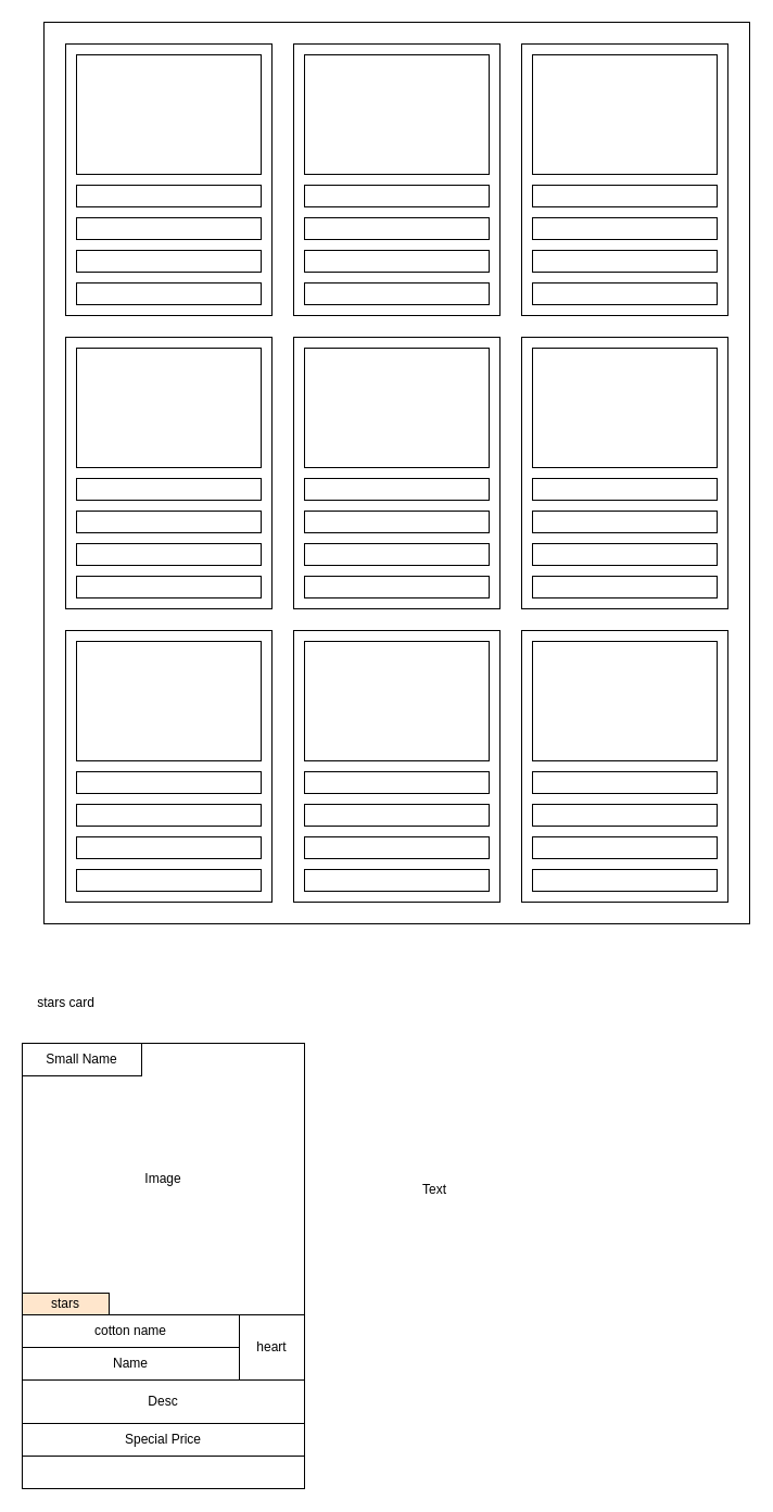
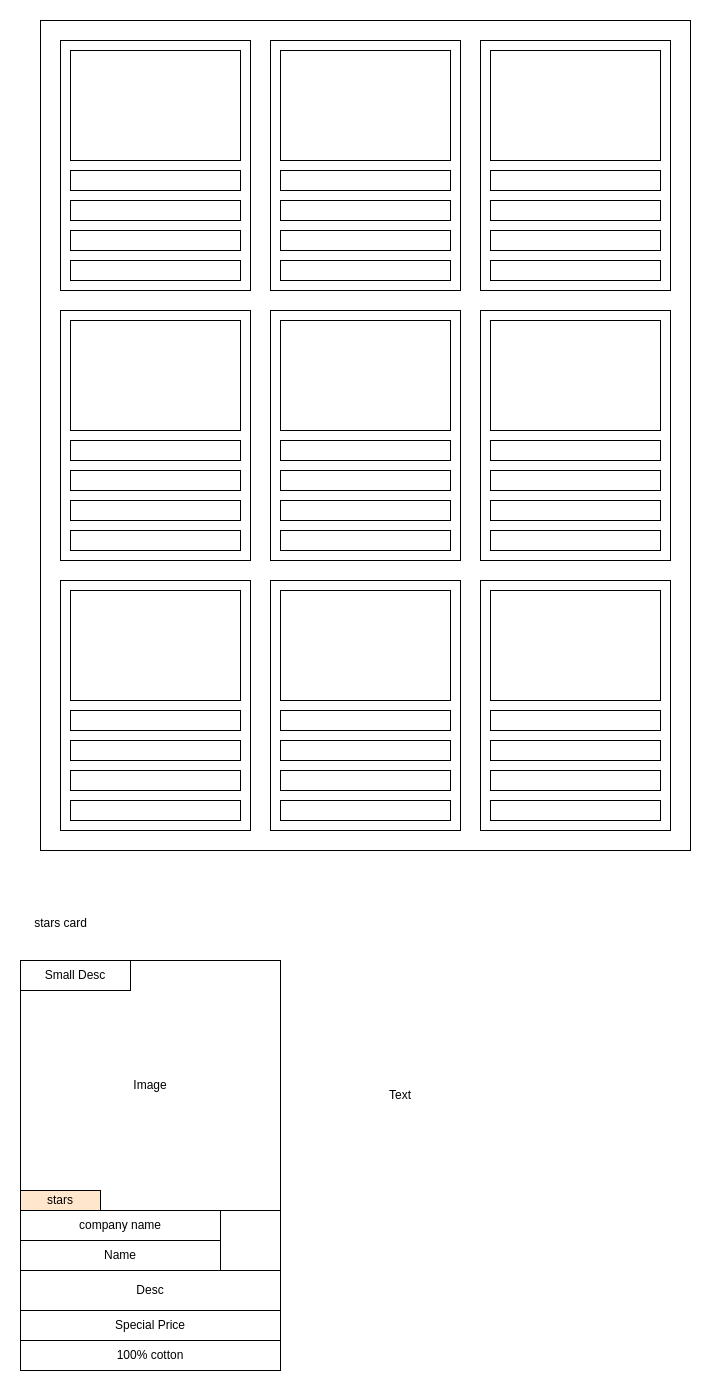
  <mxCell id="0" />
  <mxCell id="1" parent="0" />
  <mxCell id="2" value="" style="rounded=0;whiteSpace=wrap;html=1;" parent="1" vertex="1"><mxGeometry x="40" y="20" width="650" height="830" as="geometry" /></mxCell>
  <mxCell id="3" value="" style="rounded=0;whiteSpace=wrap;html=1;" parent="1" vertex="1"><mxGeometry x="60" y="40" width="190" height="250" as="geometry" /></mxCell>
  <mxCell id="4" value="" style="rounded=0;whiteSpace=wrap;html=1;" parent="1" vertex="1"><mxGeometry x="70" y="50" width="170" height="110" as="geometry" /></mxCell>
  <mxCell id="5" value="" style="rounded=0;whiteSpace=wrap;html=1;" parent="1" vertex="1"><mxGeometry x="70" y="170" width="170" height="20" as="geometry" /></mxCell>
  <mxCell id="6" value="" style="rounded=0;whiteSpace=wrap;html=1;" parent="1" vertex="1"><mxGeometry x="70" y="200" width="170" height="20" as="geometry" /></mxCell>
  <mxCell id="7" value="" style="rounded=0;whiteSpace=wrap;html=1;" parent="1" vertex="1"><mxGeometry x="70" y="230" width="170" height="20" as="geometry" /></mxCell>
  <mxCell id="8" value="" style="rounded=0;whiteSpace=wrap;html=1;" parent="1" vertex="1"><mxGeometry x="70" y="260" width="170" height="20" as="geometry" /></mxCell>
  <mxCell id="9" value="" style="rounded=0;whiteSpace=wrap;html=1;" parent="1" vertex="1"><mxGeometry x="270" y="40" width="190" height="250" as="geometry" /></mxCell>
  <mxCell id="10" value="" style="rounded=0;whiteSpace=wrap;html=1;" parent="1" vertex="1"><mxGeometry x="280" y="50" width="170" height="110" as="geometry" /></mxCell>
  <mxCell id="11" value="" style="rounded=0;whiteSpace=wrap;html=1;" parent="1" vertex="1"><mxGeometry x="280" y="170" width="170" height="20" as="geometry" /></mxCell>
  <mxCell id="12" value="" style="rounded=0;whiteSpace=wrap;html=1;" parent="1" vertex="1"><mxGeometry x="280" y="200" width="170" height="20" as="geometry" /></mxCell>
  <mxCell id="13" value="" style="rounded=0;whiteSpace=wrap;html=1;" parent="1" vertex="1"><mxGeometry x="280" y="230" width="170" height="20" as="geometry" /></mxCell>
  <mxCell id="14" value="" style="rounded=0;whiteSpace=wrap;html=1;" parent="1" vertex="1"><mxGeometry x="280" y="260" width="170" height="20" as="geometry" /></mxCell>
  <mxCell id="15" value="" style="rounded=0;whiteSpace=wrap;html=1;" parent="1" vertex="1"><mxGeometry x="480" y="40" width="190" height="250" as="geometry" /></mxCell>
  <mxCell id="16" value="" style="rounded=0;whiteSpace=wrap;html=1;" parent="1" vertex="1"><mxGeometry x="490" y="50" width="170" height="110" as="geometry" /></mxCell>
  <mxCell id="17" value="" style="rounded=0;whiteSpace=wrap;html=1;" parent="1" vertex="1"><mxGeometry x="490" y="170" width="170" height="20" as="geometry" /></mxCell>
  <mxCell id="18" value="" style="rounded=0;whiteSpace=wrap;html=1;" parent="1" vertex="1"><mxGeometry x="490" y="200" width="170" height="20" as="geometry" /></mxCell>
  <mxCell id="19" value="" style="rounded=0;whiteSpace=wrap;html=1;" parent="1" vertex="1"><mxGeometry x="490" y="230" width="170" height="20" as="geometry" /></mxCell>
  <mxCell id="20" value="" style="rounded=0;whiteSpace=wrap;html=1;" parent="1" vertex="1"><mxGeometry x="490" y="260" width="170" height="20" as="geometry" /></mxCell>
  <mxCell id="21" value="" style="rounded=0;whiteSpace=wrap;html=1;" parent="1" vertex="1"><mxGeometry x="60" y="310" width="190" height="250" as="geometry" /></mxCell>
  <mxCell id="22" value="" style="rounded=0;whiteSpace=wrap;html=1;" parent="1" vertex="1"><mxGeometry x="70" y="320" width="170" height="110" as="geometry" /></mxCell>
  <mxCell id="23" value="" style="rounded=0;whiteSpace=wrap;html=1;" parent="1" vertex="1"><mxGeometry x="70" y="440" width="170" height="20" as="geometry" /></mxCell>
  <mxCell id="24" value="" style="rounded=0;whiteSpace=wrap;html=1;" parent="1" vertex="1"><mxGeometry x="70" y="470" width="170" height="20" as="geometry" /></mxCell>
  <mxCell id="25" value="" style="rounded=0;whiteSpace=wrap;html=1;" parent="1" vertex="1"><mxGeometry x="70" y="500" width="170" height="20" as="geometry" /></mxCell>
  <mxCell id="26" value="" style="rounded=0;whiteSpace=wrap;html=1;" parent="1" vertex="1"><mxGeometry x="70" y="530" width="170" height="20" as="geometry" /></mxCell>
  <mxCell id="27" value="" style="rounded=0;whiteSpace=wrap;html=1;" parent="1" vertex="1"><mxGeometry x="270" y="310" width="190" height="250" as="geometry" /></mxCell>
  <mxCell id="28" value="" style="rounded=0;whiteSpace=wrap;html=1;" parent="1" vertex="1"><mxGeometry x="280" y="320" width="170" height="110" as="geometry" /></mxCell>
  <mxCell id="29" value="" style="rounded=0;whiteSpace=wrap;html=1;" parent="1" vertex="1"><mxGeometry x="280" y="440" width="170" height="20" as="geometry" /></mxCell>
  <mxCell id="30" value="" style="rounded=0;whiteSpace=wrap;html=1;" parent="1" vertex="1"><mxGeometry x="280" y="470" width="170" height="20" as="geometry" /></mxCell>
  <mxCell id="31" value="" style="rounded=0;whiteSpace=wrap;html=1;" parent="1" vertex="1"><mxGeometry x="280" y="500" width="170" height="20" as="geometry" /></mxCell>
  <mxCell id="32" value="" style="rounded=0;whiteSpace=wrap;html=1;" parent="1" vertex="1"><mxGeometry x="280" y="530" width="170" height="20" as="geometry" /></mxCell>
  <mxCell id="33" value="" style="rounded=0;whiteSpace=wrap;html=1;" parent="1" vertex="1"><mxGeometry x="480" y="310" width="190" height="250" as="geometry" /></mxCell>
  <mxCell id="34" value="" style="rounded=0;whiteSpace=wrap;html=1;" parent="1" vertex="1"><mxGeometry x="490" y="320" width="170" height="110" as="geometry" /></mxCell>
  <mxCell id="35" value="" style="rounded=0;whiteSpace=wrap;html=1;" parent="1" vertex="1"><mxGeometry x="490" y="440" width="170" height="20" as="geometry" /></mxCell>
  <mxCell id="36" value="" style="rounded=0;whiteSpace=wrap;html=1;" parent="1" vertex="1"><mxGeometry x="490" y="470" width="170" height="20" as="geometry" /></mxCell>
  <mxCell id="37" value="" style="rounded=0;whiteSpace=wrap;html=1;" parent="1" vertex="1"><mxGeometry x="490" y="500" width="170" height="20" as="geometry" /></mxCell>
  <mxCell id="38" value="" style="rounded=0;whiteSpace=wrap;html=1;" parent="1" vertex="1"><mxGeometry x="490" y="530" width="170" height="20" as="geometry" /></mxCell>
  <mxCell id="39" value="" style="rounded=0;whiteSpace=wrap;html=1;" parent="1" vertex="1"><mxGeometry x="60" y="580" width="190" height="250" as="geometry" /></mxCell>
  <mxCell id="40" value="" style="rounded=0;whiteSpace=wrap;html=1;" parent="1" vertex="1"><mxGeometry x="70" y="590" width="170" height="110" as="geometry" /></mxCell>
  <mxCell id="41" value="" style="rounded=0;whiteSpace=wrap;html=1;" parent="1" vertex="1"><mxGeometry x="70" y="710" width="170" height="20" as="geometry" /></mxCell>
  <mxCell id="42" value="" style="rounded=0;whiteSpace=wrap;html=1;" parent="1" vertex="1"><mxGeometry x="70" y="740" width="170" height="20" as="geometry" /></mxCell>
  <mxCell id="43" value="" style="rounded=0;whiteSpace=wrap;html=1;" parent="1" vertex="1"><mxGeometry x="70" y="770" width="170" height="20" as="geometry" /></mxCell>
  <mxCell id="44" value="" style="rounded=0;whiteSpace=wrap;html=1;" parent="1" vertex="1"><mxGeometry x="70" y="800" width="170" height="20" as="geometry" /></mxCell>
  <mxCell id="45" value="" style="rounded=0;whiteSpace=wrap;html=1;" parent="1" vertex="1"><mxGeometry x="270" y="580" width="190" height="250" as="geometry" /></mxCell>
  <mxCell id="46" value="" style="rounded=0;whiteSpace=wrap;html=1;" parent="1" vertex="1"><mxGeometry x="280" y="590" width="170" height="110" as="geometry" /></mxCell>
  <mxCell id="47" value="" style="rounded=0;whiteSpace=wrap;html=1;" parent="1" vertex="1"><mxGeometry x="280" y="710" width="170" height="20" as="geometry" /></mxCell>
  <mxCell id="48" value="" style="rounded=0;whiteSpace=wrap;html=1;" parent="1" vertex="1"><mxGeometry x="280" y="740" width="170" height="20" as="geometry" /></mxCell>
  <mxCell id="49" value="" style="rounded=0;whiteSpace=wrap;html=1;" parent="1" vertex="1"><mxGeometry x="280" y="770" width="170" height="20" as="geometry" /></mxCell>
  <mxCell id="50" value="" style="rounded=0;whiteSpace=wrap;html=1;" parent="1" vertex="1"><mxGeometry x="280" y="800" width="170" height="20" as="geometry" /></mxCell>
  <mxCell id="51" value="" style="rounded=0;whiteSpace=wrap;html=1;" parent="1" vertex="1"><mxGeometry x="480" y="580" width="190" height="250" as="geometry" /></mxCell>
  <mxCell id="52" value="" style="rounded=0;whiteSpace=wrap;html=1;" parent="1" vertex="1"><mxGeometry x="490" y="590" width="170" height="110" as="geometry" /></mxCell>
  <mxCell id="53" value="" style="rounded=0;whiteSpace=wrap;html=1;" parent="1" vertex="1"><mxGeometry x="490" y="710" width="170" height="20" as="geometry" /></mxCell>
  <mxCell id="54" value="" style="rounded=0;whiteSpace=wrap;html=1;" parent="1" vertex="1"><mxGeometry x="490" y="740" width="170" height="20" as="geometry" /></mxCell>
  <mxCell id="55" value="" style="rounded=0;whiteSpace=wrap;html=1;" parent="1" vertex="1"><mxGeometry x="490" y="770" width="170" height="20" as="geometry" /></mxCell>
  <mxCell id="56" value="" style="rounded=0;whiteSpace=wrap;html=1;" parent="1" vertex="1"><mxGeometry x="490" y="800" width="170" height="20" as="geometry" /></mxCell>
  <mxCell id="57" value="stars card&lt;br&gt;" style="text;html=1;align=center;verticalAlign=middle;resizable=0;points=[];autosize=1;strokeColor=none;fillColor=none;" vertex="1" parent="1"><mxGeometry x="20" y="908" width="80" height="30" as="geometry" /></mxCell>
  <mxCell id="58" value="" style="rounded=0;whiteSpace=wrap;html=1;" vertex="1" parent="1"><mxGeometry x="20" y="960" width="260" height="410" as="geometry" /></mxCell>
  <mxCell id="59" value="Image" style="rounded=0;whiteSpace=wrap;html=1;" vertex="1" parent="1"><mxGeometry x="20" y="960" width="260" height="250" as="geometry" /></mxCell>
  <mxCell id="60" value="stars" style="rounded=0;whiteSpace=wrap;html=1;fillColor=#ffe6cc;" vertex="1" parent="1"><mxGeometry x="20" y="1190" width="80" height="20" as="geometry" /></mxCell>
  <mxCell id="61" value="Text" style="text;html=1;strokeColor=none;fillColor=none;align=center;verticalAlign=middle;whiteSpace=wrap;rounded=0;" vertex="1" parent="1"><mxGeometry x="370" y="1080" width="60" height="30" as="geometry" /></mxCell>
- <mxCell id="62" value="Small Name" style="rounded=0;whiteSpace=wrap;html=1;" vertex="1" parent="1"><mxGeometry x="20" y="960" width="110" height="30" as="geometry" /></mxCell>
- <mxCell id="63" value="cotton name" style="rounded=0;whiteSpace=wrap;html=1;" vertex="1" parent="1"><mxGeometry x="20" y="1210" width="200" height="30" as="geometry" /></mxCell>
+ <mxCell id="62" value="Small Desc" style="rounded=0;whiteSpace=wrap;html=1;" vertex="1" parent="1"><mxGeometry x="20" y="960" width="110" height="30" as="geometry" /></mxCell>
+ <mxCell id="63" value="company name" style="rounded=0;whiteSpace=wrap;html=1;" vertex="1" parent="1"><mxGeometry x="20" y="1210" width="200" height="30" as="geometry" /></mxCell>
  <mxCell id="64" value="Name" style="rounded=0;whiteSpace=wrap;html=1;" vertex="1" parent="1"><mxGeometry x="20" y="1240" width="200" height="30" as="geometry" /></mxCell>
- <mxCell id="65" value="heart" style="whiteSpace=wrap;html=1;aspect=fixed;" vertex="1" parent="1"><mxGeometry x="220" y="1210" width="60" height="60" as="geometry" /></mxCell>
  <mxCell id="66" value="Desc" style="rounded=0;whiteSpace=wrap;html=1;" vertex="1" parent="1"><mxGeometry x="20" y="1270" width="260" height="40" as="geometry" /></mxCell>
  <mxCell id="67" value="Special Price" style="rounded=0;whiteSpace=wrap;html=1;" vertex="1" parent="1"><mxGeometry x="20" y="1310" width="260" height="30" as="geometry" /></mxCell>
+ <mxCell id="68" value="100% cotton" style="rounded=0;whiteSpace=wrap;html=1;" vertex="1" parent="1"><mxGeometry x="20" y="1340" width="260" height="30" as="geometry" /></mxCell>
